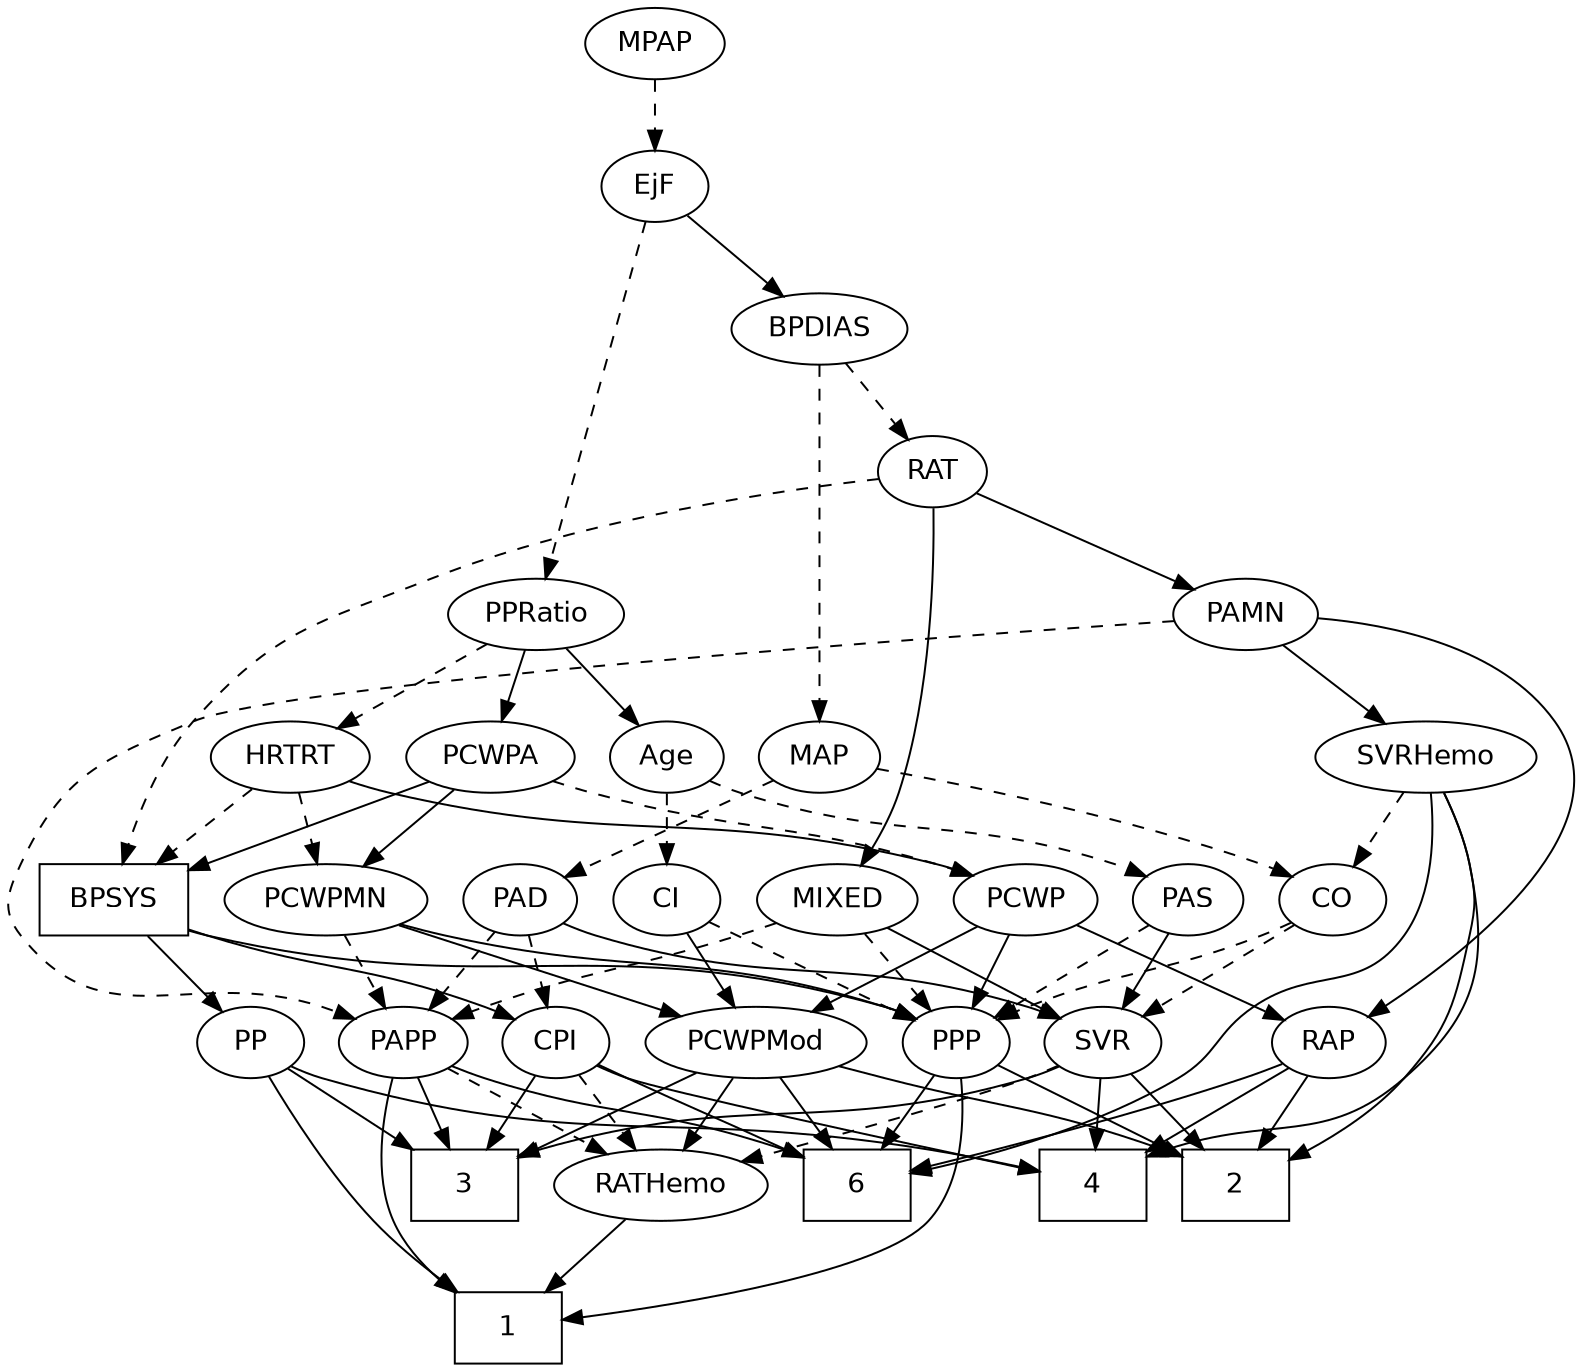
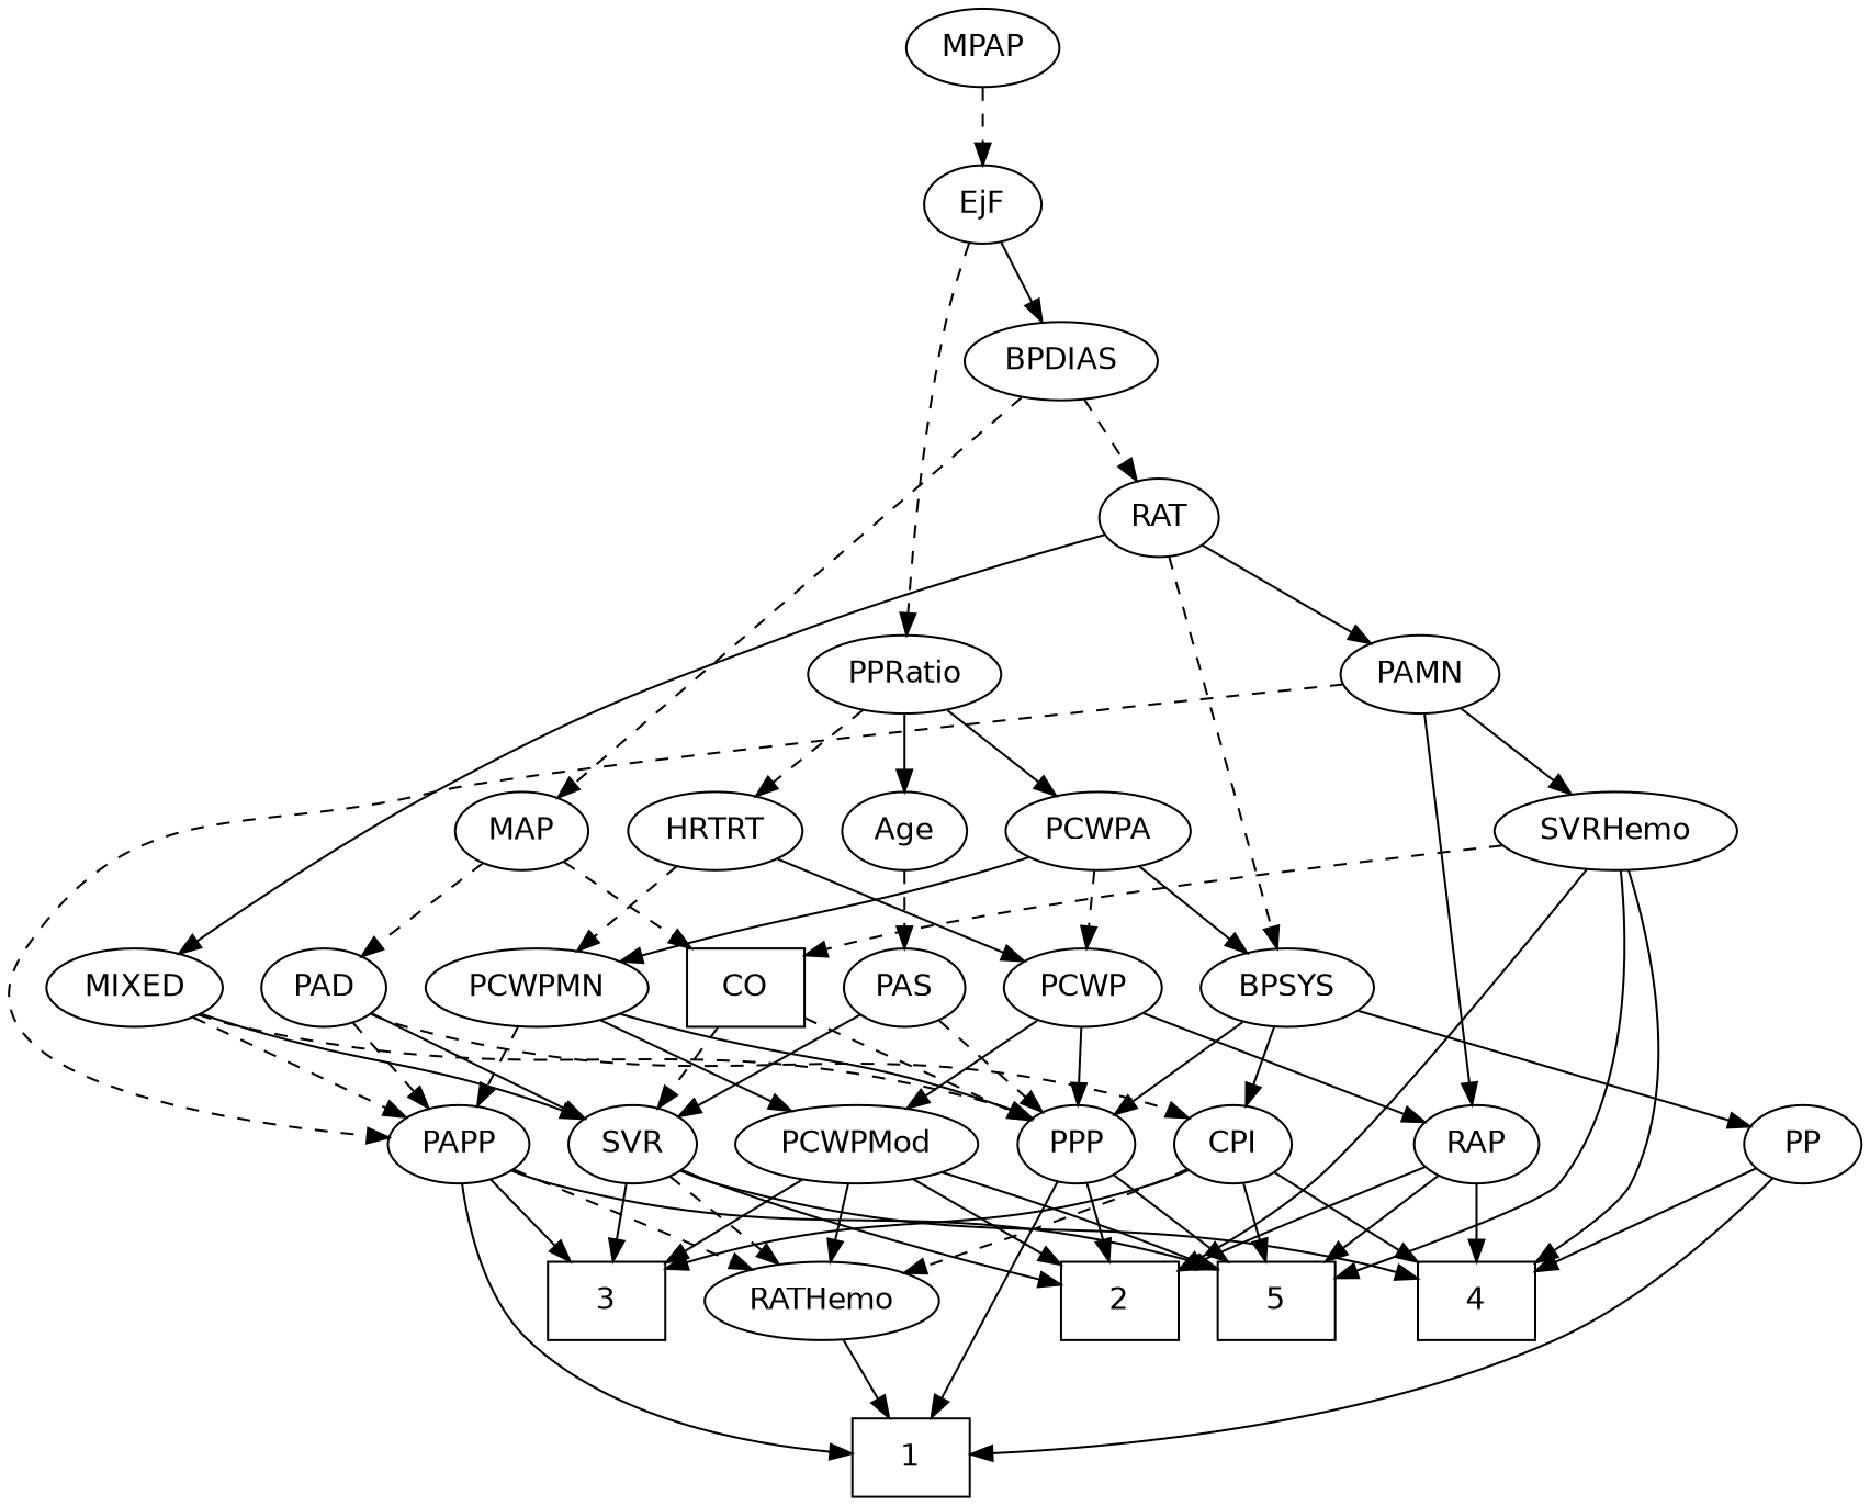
  strict digraph {
    fontname="DejaVu Sans"
    node [fontname="DejaVu Sans"]
    edge [fontname="DejaVu Sans" style=solid]
    1 [height=0.5 shape=box width=0.75]
    2 [height=0.5 shape=box width=0.75]
    3 [height=0.5 shape=box width=0.75]
    4 [height=0.5 shape=box width=0.75]
-   5 [height=0.5 shape=box width=0.75 label=6]
+   5 [height=0.5 shape=box width=0.75]
    Age [height=0.5 width=0.75]
    PAS [height=0.5 width=0.75]
-   CI [height=0.5 width=0.75]
    SVR [height=0.5 width=0.77632]
    PPP [height=0.5 width=0.75]
    PCWPMod [height=0.5 width=1.4443]
    RATHemo [height=0.5 width=1.3721]
    EjF [height=0.5 width=0.75]
    BPDIAS [height=0.5 width=1.1735]
    PPRatio [height=0.5 width=1.1013]
    RAT [height=0.5 width=0.75827]
    MAP [height=0.5 width=0.84854]
    PCWPA [height=0.5 width=1.1555]
    HRTRT [height=0.5 width=1.1013]
    MIXED [height=0.5 width=1.1193]
-   BPSYS [height=0.5 width=1.0471 shape=box]
+   BPSYS [height=0.5 width=1.0471]
    PAMN [height=0.5 width=1.011]
    PAD [height=0.5 width=0.79437]
-   CO [height=0.5 width=0.75]
+   CO [height=0.5 width=0.75 shape=box]
    PCWPMN [height=0.5 width=1.3902]
    PCWP [height=0.5 width=0.97491]
    RAP [height=0.5 width=0.77632]
    PAPP [height=0.5 width=0.88464]
    MPAP [height=0.5 width=0.97491]
    CPI [height=0.5 width=0.75]
    PP [height=0.5 width=0.75]
    SVRHemo [height=0.5 width=1.3902]
    Age -> PAS [style=dashed]
-   Age -> CI [style=dashed]
    PAS -> SVR
    PAS -> PPP [style=dashed]
-   CI -> PPP [style=dashed]
-   CI -> PCWPMod
    SVR -> 2
    SVR -> 3
    SVR -> 4
    SVR -> RATHemo [style=dashed]
    PPP -> 1
    PPP -> 2
    PPP -> 5
    PCWPMod -> 2
    PCWPMod -> 3
    PCWPMod -> 5
    PCWPMod -> RATHemo
    RATHemo -> 1
    EjF -> BPDIAS
    EjF -> PPRatio [style=dashed]
    BPDIAS -> RAT [style=dashed]
    BPDIAS -> MAP [style=dashed]
    PPRatio -> Age
    PPRatio -> PCWPA
    PPRatio -> HRTRT [style=dashed]
    RAT -> MIXED
    RAT -> BPSYS [style=dashed]
    RAT -> PAMN
    MAP -> PAD [style=dashed]
    MAP -> CO [style=dashed]
    PCWPA -> BPSYS
    PCWPA -> PCWPMN
    PCWPA -> PCWP [style=dashed]
-   HRTRT -> BPSYS [style=dashed]
    HRTRT -> PCWPMN [style=dashed]
    HRTRT -> PCWP
    MIXED -> SVR
    MIXED -> PPP [style=dashed]
    MIXED -> PAPP [style=dashed]
    BPSYS -> PPP
    BPSYS -> CPI
    BPSYS -> PP
    PAMN -> RAP
    PAMN -> PAPP [style=dashed]
    PAMN -> SVRHemo
    PAD -> SVR
    PAD -> PAPP [style=dashed]
    PAD -> CPI [style=dashed]
    CO -> SVR [style=dashed]
    CO -> PPP [style=dashed]
    PCWPMN -> PPP
    PCWPMN -> PCWPMod
    PCWPMN -> PAPP [style=dashed]
    PCWP -> PPP
    PCWP -> PCWPMod
    PCWP -> RAP
    RAP -> 2
    RAP -> 4
    RAP -> 5
    PAPP -> 1
    PAPP -> 3
    PAPP -> 5
    PAPP -> RATHemo [style=dashed]
    MPAP -> EjF [style=dashed]
    CPI -> 3
    CPI -> 4
    CPI -> 5
    CPI -> RATHemo [style=dashed]
    PP -> 1
-   PP -> 3
    PP -> 4
    SVRHemo -> 2
    SVRHemo -> 4
    SVRHemo -> 5
    SVRHemo -> CO [style=dashed]
  }
